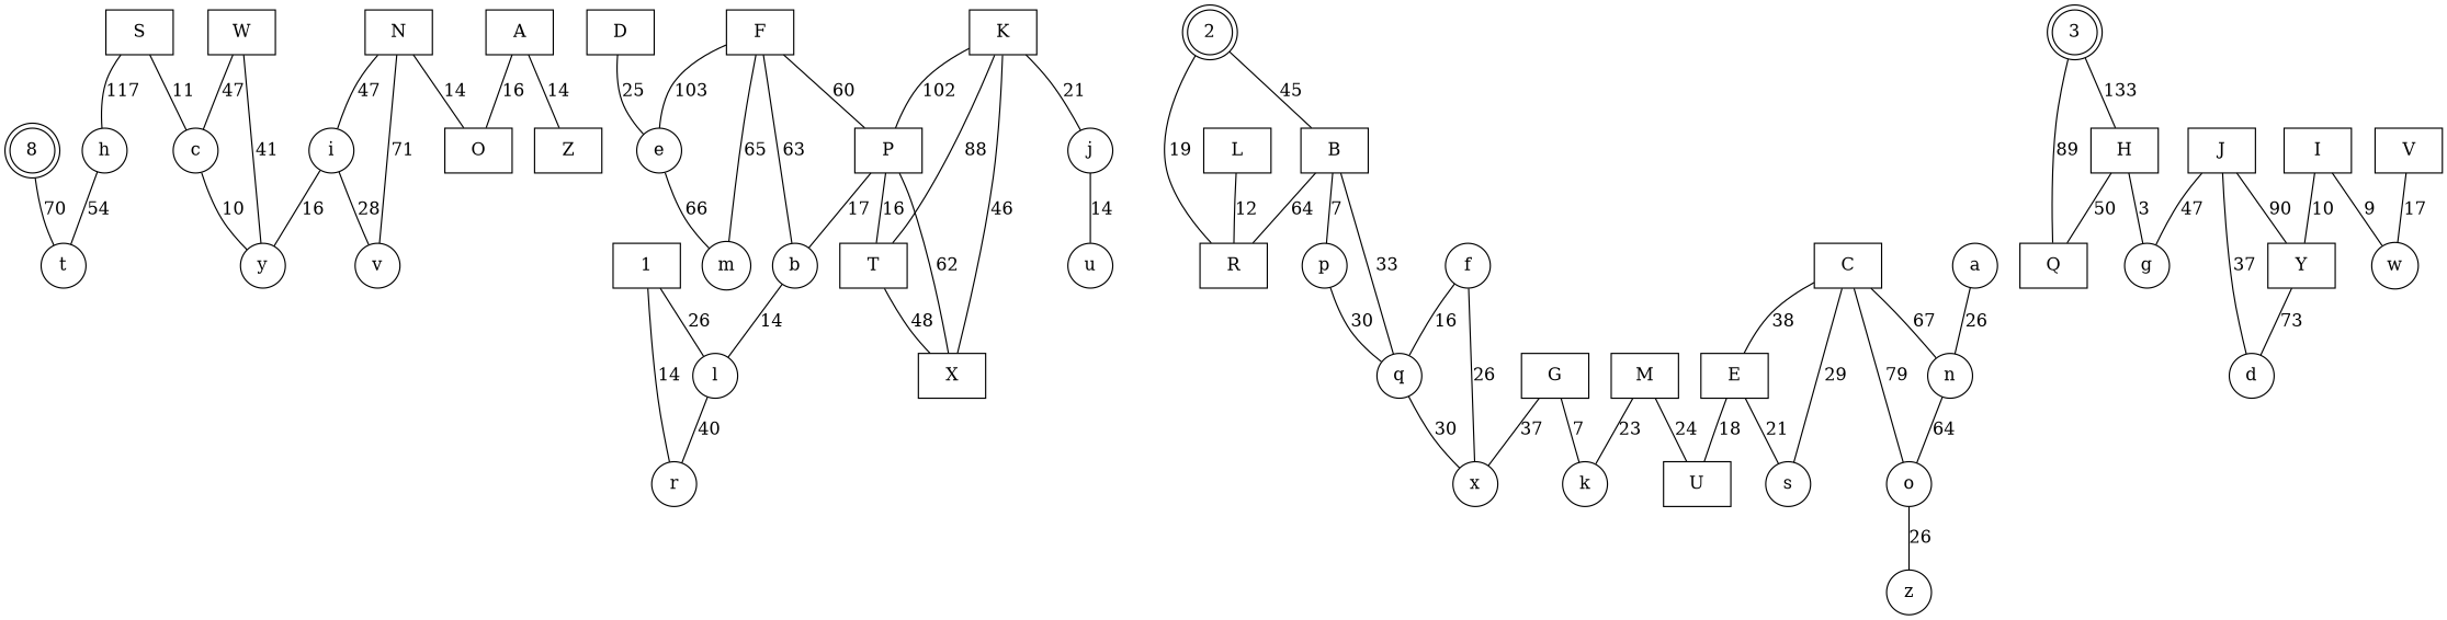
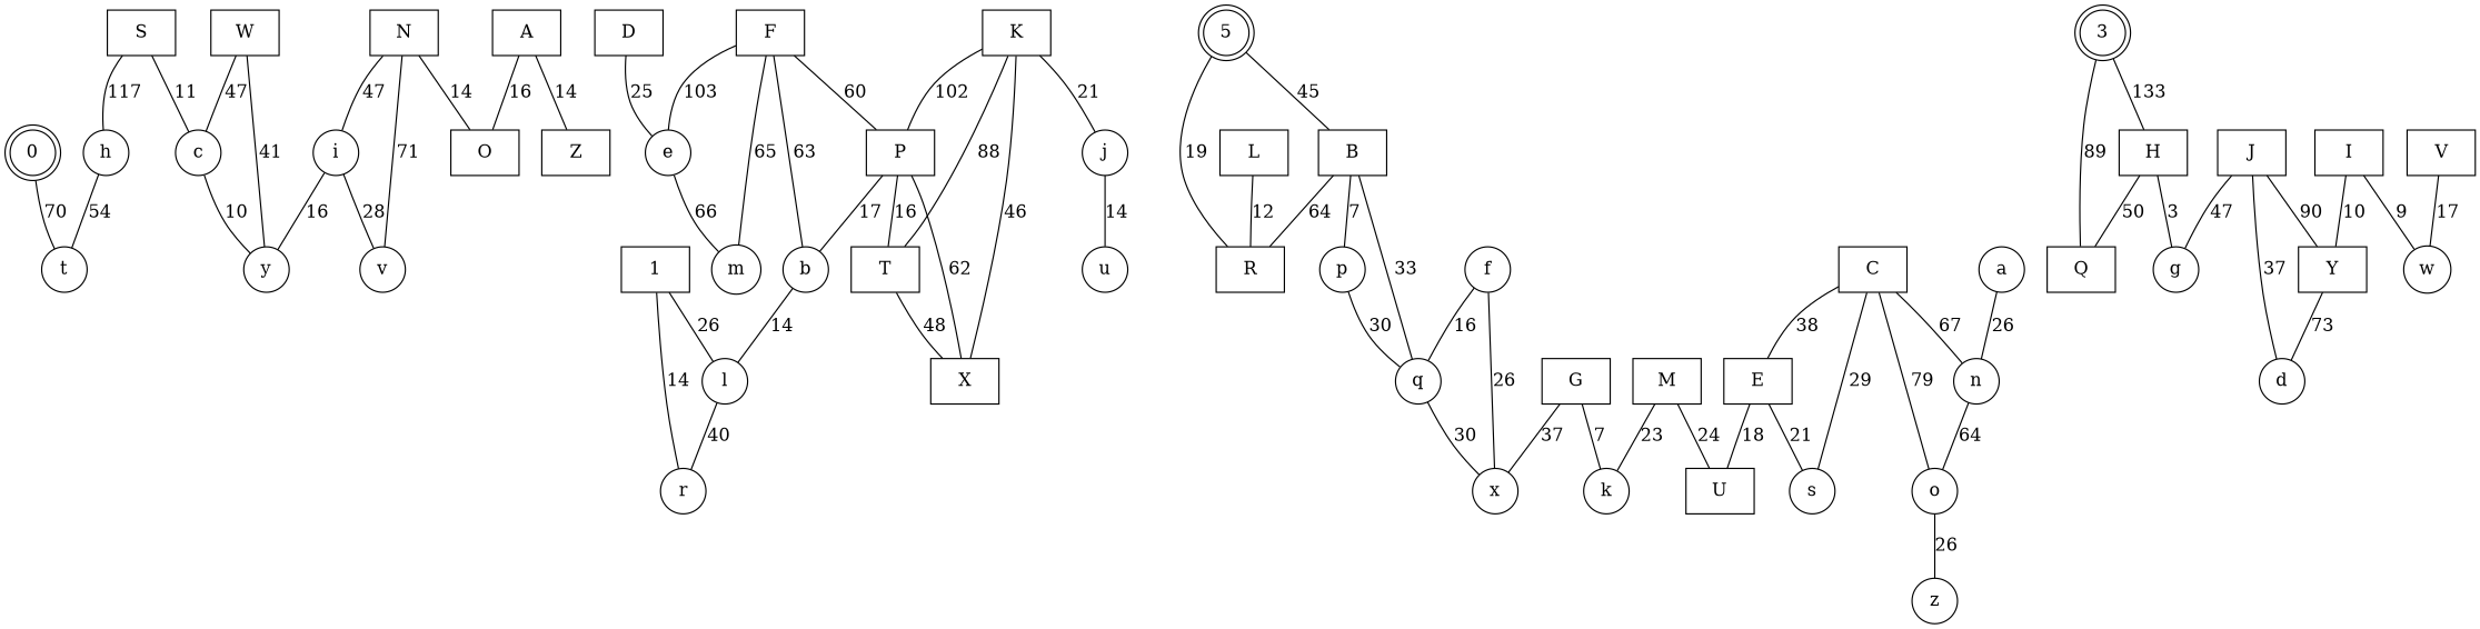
  graph {
    node [shape=box]
-   0 [shape=doublecircle label=8]
+   0 [shape=doublecircle]
    t [shape=circle]
    1
    l [shape=circle]
    r [shape=circle]
-   2 [shape=doublecircle]
+   2 [shape=doublecircle label=5]
    B
    R
    p [shape=circle]
    q [shape=circle]
    x [shape=circle]
    3 [shape=doublecircle]
    H
    Q
    g [shape=circle]
    A
    O
    Z
    C
    E
    n [shape=circle]
    o [shape=circle]
    s [shape=circle]
    U
    z [shape=circle]
    D
    e [shape=circle]
    m [shape=circle]
    F
    P
    b [shape=circle]
    T
    X
    G
    k [shape=circle]
    I
    Y
    w [shape=circle]
    d [shape=circle]
    J
    K
    j [shape=circle]
    u [shape=circle]
    L
    M
    N
    i [shape=circle]
    v [shape=circle]
    y [shape=circle]
    S
    c [shape=circle]
    h [shape=circle]
    V
    W
    a [shape=circle]
    f [shape=circle]
    0 -- t [label=70]
    1 -- l [label=26]
    1 -- r [label=14]
    l -- r [label=40]
    2 -- B [label=45]
    2 -- R [label=19]
    B -- R [label=64]
    B -- p [label=7]
    B -- q [label=33]
    p -- q [label=30]
    q -- x [label=30]
    3 -- H [label=133]
    3 -- Q [label=89]
    H -- Q [label=50]
    H -- g [label=3]
    A -- O [label=16]
    A -- Z [label=14]
    C -- E [label=38]
    C -- n [label=67]
    C -- o [label=79]
    C -- s [label=29]
    E -- s [label=21]
    E -- U [label=18]
    n -- o [label=64]
    o -- z [label=26]
    D -- e [label=25]
    e -- m [label=66]
    F -- e [label=103]
    F -- m [label=65]
    F -- P [label=60]
    F -- b [label=63]
    P -- b [label=17]
    P -- T [label=16]
    P -- X [label=62]
    b -- l [label=14]
    T -- X [label=48]
    G -- x [label=37]
    G -- k [label=7]
    I -- Y [label=10]
    I -- w [label=9]
    Y -- d [label=73]
    J -- g [label=47]
    J -- Y [label=90]
    J -- d [label=37]
    K -- P [label=102]
    K -- T [label=88]
    K -- X [label=46]
    K -- j [label=21]
    j -- u [label=14]
    L -- R [label=12]
    M -- U [label=24]
    M -- k [label=23]
    N -- O [label=14]
    N -- i [label=47]
    N -- v [label=71]
    i -- v [label=28]
    i -- y [label=16]
    S -- c [label=11]
    S -- h [label=117]
    c -- y [label=10]
    h -- t [label=54]
    V -- w [label=17]
    W -- y [label=41]
    W -- c [label=47]
    a -- n [label=26]
    f -- q [label=16]
    f -- x [label=26]
  }
